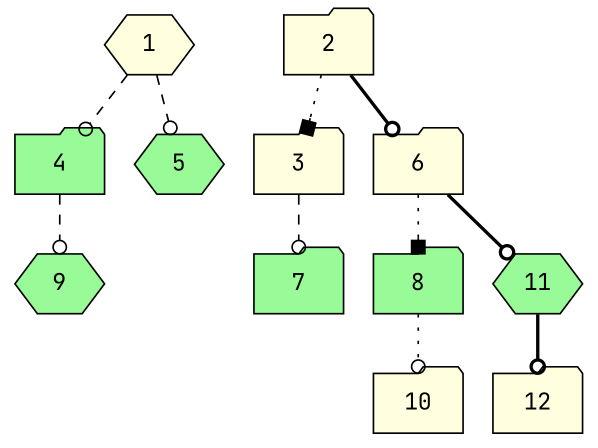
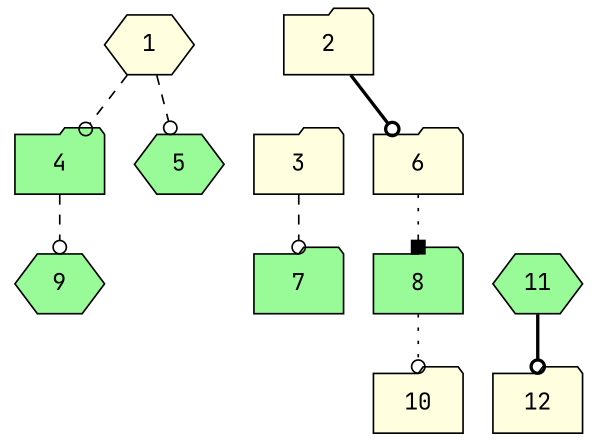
  digraph {
    fontname="JetBrains Mono"
    node [fillcolor=lightyellow fontname="JetBrains Mono" shape=folder style=filled]
    edge [arrowhead=odot fontname="JetBrains Mono" style=dashed]
    1 [alpha=24.94 shape=hexagon]
    4 [alpha=42.58 fillcolor=palegreen]
    5 [alpha=24.40 fillcolor=palegreen shape=hexagon]
    9 [alpha=37.39 fillcolor=palegreen shape=hexagon]
    2 [alpha=31.20]
    3 [alpha=41.76]
    6 [alpha=35.43]
    7 [alpha=47.50 fillcolor=palegreen]
    8 [alpha=27.93 fillcolor=palegreen]
    11 [alpha=21.79 fillcolor=palegreen shape=hexagon]
    10 [alpha=20.32]
    12 [alpha=39.76]
    1 -> 4
    1 -> 5
    4 -> 9
-   2 -> 3 [arrowhead=box style=dotted]
    2 -> 6 [style=bold]
    3 -> 7
    6 -> 8 [arrowhead=box style=dotted]
-   6 -> 11 [style=bold]
    8 -> 10 [style=dotted]
    11 -> 12 [style=bold]
  }
